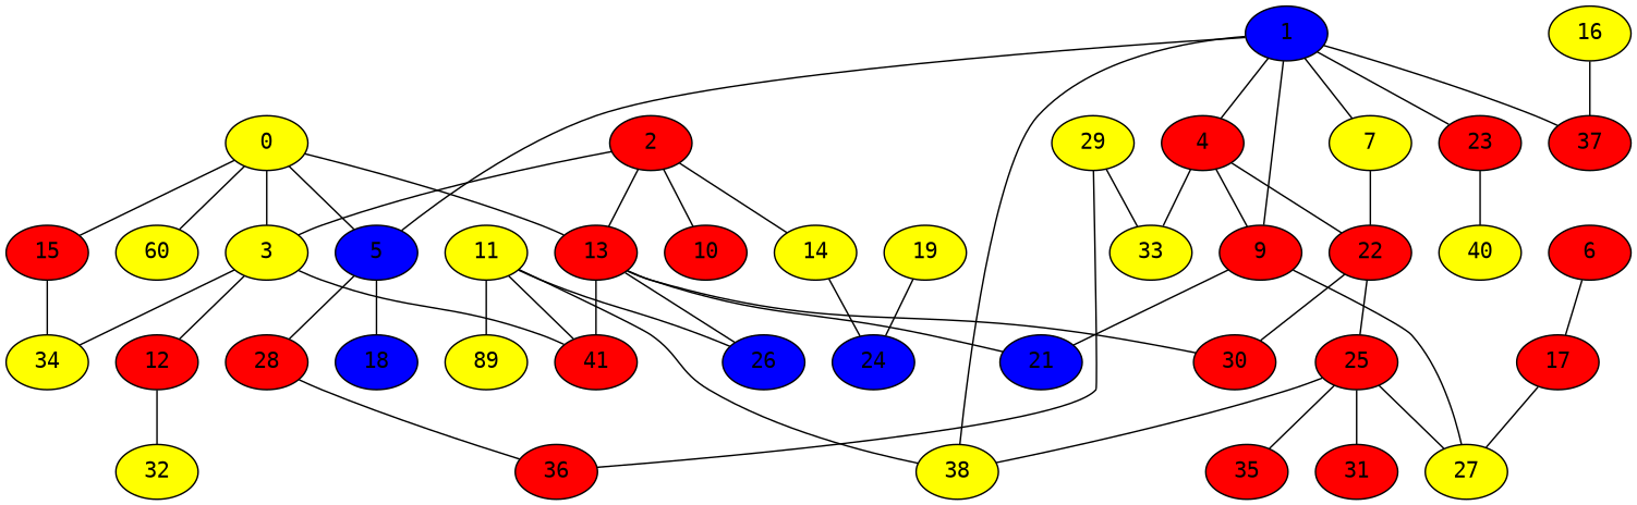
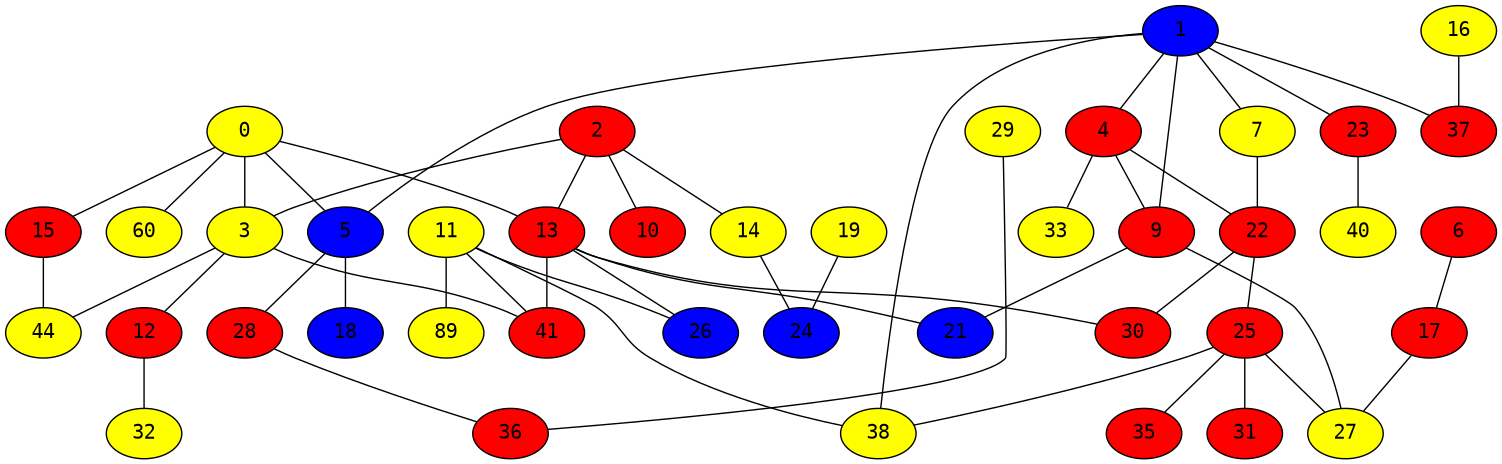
  graph {
    fontname="DejaVu Sans Mono"
    node [fillcolor=red fontname="DejaVu Sans Mono" style=filled]
    edge [fontname="DejaVu Sans Mono"]
    0 [fillcolor=yellow]
    3 [fillcolor=yellow]
    5 [fillcolor=blue]
    13
    15
    n6 [fillcolor=yellow label=60]
    12
    41
-   34 [fillcolor=yellow]
+   34 [fillcolor=yellow label=44]
    18 [fillcolor=blue]
    28
    21 [fillcolor=blue]
    26 [fillcolor=blue]
    30
    1 [fillcolor=blue]
    4
    7 [fillcolor=yellow]
    9
    23
    37
    38 [fillcolor=yellow]
    22
    33 [fillcolor=yellow]
    27 [fillcolor=yellow]
    40 [fillcolor=yellow]
    2
    10
    14 [fillcolor=yellow]
    24 [fillcolor=blue]
    32 [fillcolor=yellow]
    19 [fillcolor=yellow]
    25
    36
    6
    17
    31
    35
    11 [fillcolor=yellow]
    n39 [fillcolor=yellow label=89]
    16 [fillcolor=yellow]
    29 [fillcolor=yellow]
    0 -- 3
    0 -- 5
    0 -- 13
    0 -- 15
    0 -- n6
    3 -- 12
    3 -- 41
    3 -- 34
    5 -- 18
    5 -- 28
    13 -- 41
    13 -- 21
    13 -- 26
    13 -- 30
    15 -- 34
    12 -- 32
    28 -- 36
    1 -- 5
    1 -- 4
    1 -- 7
    1 -- 9
    1 -- 23
    1 -- 37
    1 -- 38
    4 -- 9
    4 -- 22
    4 -- 33
    7 -- 22
    9 -- 21
    9 -- 27
    23 -- 40
    22 -- 30
    22 -- 25
    2 -- 3
    2 -- 13
    2 -- 10
    2 -- 14
    14 -- 24
    19 -- 24
    25 -- 38
    25 -- 27
    25 -- 31
    25 -- 35
    6 -- 17
    17 -- 27
    11 -- 41
    11 -- 26
    11 -- 38
    11 -- n39
    16 -- 37
-   29 -- 33
    29 -- 36
  }
